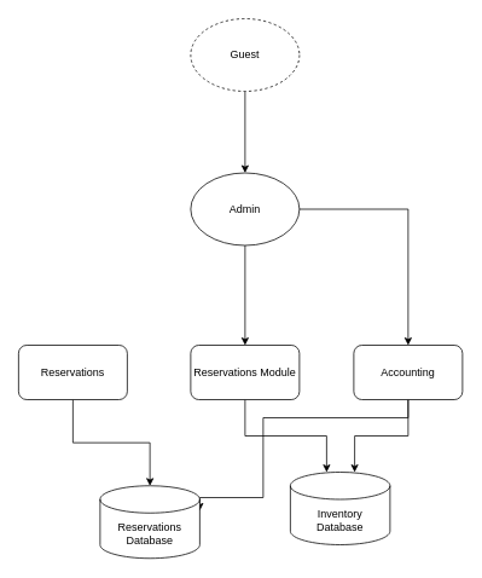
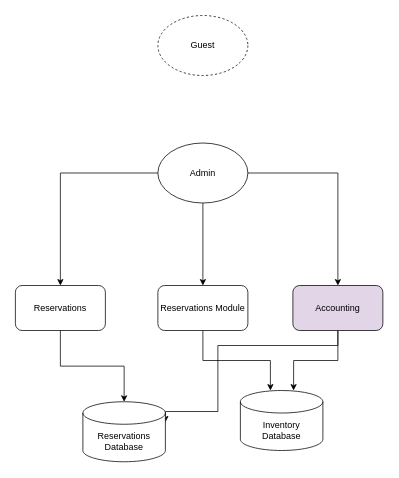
  <mxCell id="0" />
  <mxCell id="1" parent="0" />
- <mxCell id="2" style="edgeStyle=orthogonalEdgeStyle;rounded=0;orthogonalLoop=1;jettySize=auto;html=1;entryX=0.5;entryY=0;entryDx=0;entryDy=0;" edge="1" parent="1" source="3" target="7"><mxGeometry relative="1" as="geometry" /></mxCell>
  <mxCell id="3" value="Guest" style="ellipse;whiteSpace=wrap;html=1;dashed=1;" vertex="1" parent="1"><mxGeometry x="210" y="20" width="120" height="80" as="geometry" /></mxCell>
+ <mxCell id="4" style="edgeStyle=orthogonalEdgeStyle;rounded=0;orthogonalLoop=1;jettySize=auto;html=1;entryX=0.5;entryY=0;entryDx=0;entryDy=0;" edge="1" parent="1" source="7" target="9"><mxGeometry relative="1" as="geometry" /></mxCell>
  <mxCell id="5" style="edgeStyle=orthogonalEdgeStyle;rounded=0;orthogonalLoop=1;jettySize=auto;html=1;" edge="1" parent="1" source="7" target="11"><mxGeometry relative="1" as="geometry" /></mxCell>
  <mxCell id="6" style="edgeStyle=orthogonalEdgeStyle;rounded=0;orthogonalLoop=1;jettySize=auto;html=1;entryX=0.5;entryY=0;entryDx=0;entryDy=0;" edge="1" parent="1" source="7" target="14"><mxGeometry relative="1" as="geometry" /></mxCell>
  <mxCell id="7" value="Admin" style="ellipse;whiteSpace=wrap;html=1;" vertex="1" parent="1"><mxGeometry x="210" y="190" width="120" height="80" as="geometry" /></mxCell>
  <mxCell id="8" style="edgeStyle=orthogonalEdgeStyle;rounded=0;orthogonalLoop=1;jettySize=auto;html=1;" edge="1" parent="1" source="9" target="16"><mxGeometry relative="1" as="geometry" /></mxCell>
  <mxCell id="9" value="Reservations" style="rounded=1;whiteSpace=wrap;html=1;" vertex="1" parent="1"><mxGeometry x="20" y="380" width="120" height="60" as="geometry" /></mxCell>
  <mxCell id="10" style="edgeStyle=orthogonalEdgeStyle;rounded=0;orthogonalLoop=1;jettySize=auto;html=1;entryX=0.364;entryY=0;entryDx=0;entryDy=0;entryPerimeter=0;" edge="1" parent="1" source="11" target="15"><mxGeometry relative="1" as="geometry" /></mxCell>
  <mxCell id="11" value="Reservations Module" style="rounded=1;whiteSpace=wrap;html=1;" vertex="1" parent="1"><mxGeometry x="210" y="380" width="120" height="60" as="geometry" /></mxCell>
  <mxCell id="12" style="edgeStyle=orthogonalEdgeStyle;rounded=0;orthogonalLoop=1;jettySize=auto;html=1;entryX=0.645;entryY=0;entryDx=0;entryDy=0;entryPerimeter=0;" edge="1" parent="1" source="14" target="15"><mxGeometry relative="1" as="geometry" /></mxCell>
  <mxCell id="13" style="edgeStyle=orthogonalEdgeStyle;rounded=0;orthogonalLoop=1;jettySize=auto;html=1;entryX=1;entryY=0;entryDx=0;entryDy=27.5;entryPerimeter=0;" edge="1" parent="1" source="14" target="16"><mxGeometry relative="1" as="geometry"><Array as="points"><mxPoint x="450" y="460" /><mxPoint x="290" y="460" /><mxPoint x="290" y="548" /></Array></mxGeometry></mxCell>
- <mxCell id="14" value="Accounting" style="rounded=1;whiteSpace=wrap;html=1;" vertex="1" parent="1"><mxGeometry x="390" y="380" width="120" height="60" as="geometry" /></mxCell>
+ <mxCell id="14" value="Accounting" style="rounded=1;whiteSpace=wrap;html=1;fillColor=#e1d5e7;" vertex="1" parent="1"><mxGeometry x="390" y="380" width="120" height="60" as="geometry" /></mxCell>
  <mxCell id="15" value="Inventory &lt;br&gt;Database" style="shape=cylinder3;whiteSpace=wrap;html=1;boundedLbl=1;backgroundOutline=1;size=15;" vertex="1" parent="1"><mxGeometry x="320" y="520" width="110" height="80" as="geometry" /></mxCell>
  <mxCell id="16" value="Reservations&lt;br&gt;Database" style="shape=cylinder3;whiteSpace=wrap;html=1;boundedLbl=1;backgroundOutline=1;size=15;" vertex="1" parent="1"><mxGeometry x="110" y="535" width="110" height="80" as="geometry" /></mxCell>
